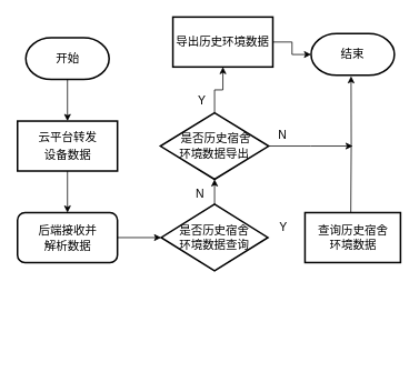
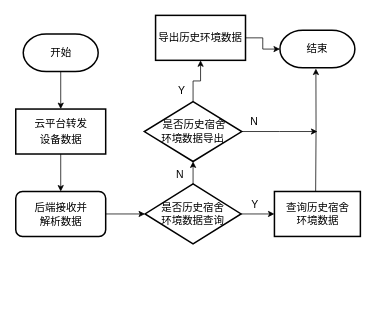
  <mxCell id="0" />
  <mxCell id="1" parent="0" />
  <mxCell id="2" value="&lt;font style=&quot;font-size: 14px;&quot;&gt;开始&lt;/font&gt;" style="strokeWidth=2;html=1;shape=mxgraph.flowchart.terminator;whiteSpace=wrap;" vertex="1" parent="1"><mxGeometry x="30.5" y="45" width="100" height="50" as="geometry" /></mxCell>
  <mxCell id="3" value="" style="edgeStyle=orthogonalEdgeStyle;rounded=0;orthogonalLoop=1;jettySize=auto;html=1;exitX=0.5;exitY=1;exitDx=0;exitDy=0;exitPerimeter=0;" edge="1" parent="1" target="5" source="2"><mxGeometry relative="1" as="geometry"><mxPoint x="80.5" y="85" as="sourcePoint" /></mxGeometry></mxCell>
  <mxCell id="4" value="" style="edgeStyle=orthogonalEdgeStyle;rounded=0;orthogonalLoop=1;jettySize=auto;html=1;" edge="1" parent="1" source="5" target="7"><mxGeometry relative="1" as="geometry" /></mxCell>
  <mxCell id="5" value="&lt;div style=&quot;line-height: 60%;&quot;&gt;&lt;p class=&quot;MsoNormal&quot;&gt;&lt;font style=&quot;font-size: 14px; line-height: 60%;&quot; face=&quot;Helvetica&quot;&gt;&lt;font&gt;云平台转发&lt;/font&gt;&lt;/font&gt;&lt;/p&gt;&lt;p class=&quot;MsoNormal&quot;&gt;&lt;font style=&quot;font-size: 14px; line-height: 60%;&quot; face=&quot;Helvetica&quot;&gt;&lt;font&gt;设备数据&lt;/font&gt;&lt;/font&gt;&lt;/p&gt;&lt;/div&gt;" style="whiteSpace=wrap;html=1;strokeWidth=2;" vertex="1" parent="1"><mxGeometry x="20.5" y="145" width="120" height="60" as="geometry" /></mxCell>
  <mxCell id="6" value="" style="edgeStyle=orthogonalEdgeStyle;rounded=0;orthogonalLoop=1;jettySize=auto;html=1;" edge="1" parent="1" source="7" target="10"><mxGeometry relative="1" as="geometry" /></mxCell>
  <mxCell id="7" value="&lt;div style=&quot;line-height: 50%;&quot;&gt;&lt;p class=&quot;MsoNormal&quot;&gt;&lt;font face=&quot;Helvetica&quot; style=&quot;font-size: 14px; line-height: 50%;&quot;&gt;后端接收并&lt;/font&gt;&lt;/p&gt;&lt;p class=&quot;MsoNormal&quot;&gt;&lt;font face=&quot;Helvetica&quot; style=&quot;font-size: 14px; line-height: 50%;&quot;&gt;解析数据&lt;/font&gt;&lt;/p&gt;&lt;/div&gt;" style="whiteSpace=wrap;html=1;strokeWidth=2;rounded=1;" vertex="1" parent="1"><mxGeometry x="20.5" y="255" width="120" height="60" as="geometry" /></mxCell>
  <mxCell id="8" value="" style="edgeStyle=orthogonalEdgeStyle;rounded=0;orthogonalLoop=1;jettySize=auto;html=1;" edge="1" parent="1" source="10" target="13"><mxGeometry relative="1" as="geometry" /></mxCell>
+ <mxCell id="9" value="" style="edgeStyle=orthogonalEdgeStyle;rounded=0;orthogonalLoop=1;jettySize=auto;html=1;" edge="1" parent="1" source="10" target="16"><mxGeometry relative="1" as="geometry" /></mxCell>
  <mxCell id="10" value="&lt;div style=&quot;line-height: 40%;&quot;&gt;&lt;p class=&quot;MsoNormal&quot;&gt;&lt;font style=&quot;font-size: 14px;&quot; face=&quot;Helvetica&quot;&gt;是否&lt;font style=&quot;&quot;&gt;历史宿舍&lt;/font&gt;&lt;/font&gt;&lt;/p&gt;&lt;p class=&quot;MsoNormal&quot;&gt;&lt;font face=&quot;Helvetica&quot;&gt;&lt;font style=&quot;font-size: 14px;&quot;&gt;环境数据查询&lt;/font&gt;&lt;/font&gt;&lt;/p&gt;&lt;/div&gt;" style="rhombus;whiteSpace=wrap;html=1;strokeWidth=2;" vertex="1" parent="1"><mxGeometry x="193" y="245" width="128.13" height="80" as="geometry" /></mxCell>
  <mxCell id="11" value="" style="edgeStyle=orthogonalEdgeStyle;rounded=0;orthogonalLoop=1;jettySize=auto;html=1;" edge="1" parent="1" source="13" target="15"><mxGeometry relative="1" as="geometry" /></mxCell>
  <mxCell id="12" style="edgeStyle=orthogonalEdgeStyle;rounded=0;orthogonalLoop=1;jettySize=auto;html=1;exitX=1;exitY=0.5;exitDx=0;exitDy=0;" edge="1" parent="1" source="13"><mxGeometry relative="1" as="geometry"><mxPoint x="423" y="175" as="targetPoint" /></mxGeometry></mxCell>
  <mxCell id="13" value="&lt;div style=&quot;line-height: 40%;&quot;&gt;&lt;p class=&quot;MsoNormal&quot;&gt;&lt;font style=&quot;font-size: 14px;&quot; face=&quot;Helvetica&quot;&gt;&amp;nbsp;&lt;font style=&quot;&quot;&gt;是否&lt;/font&gt;&lt;font style=&quot;&quot;&gt;历史宿舍&lt;/font&gt;&lt;/font&gt;&lt;/p&gt;&lt;p class=&quot;MsoNormal&quot;&gt;&lt;font face=&quot;Helvetica&quot;&gt;&lt;font style=&quot;font-size: 14px;&quot;&gt;环境数据导出&lt;/font&gt;&lt;/font&gt;&lt;/p&gt;&lt;/div&gt;" style="rhombus;whiteSpace=wrap;html=1;strokeWidth=2;" vertex="1" parent="1"><mxGeometry x="192.06" y="135" width="130" height="80" as="geometry" /></mxCell>
  <mxCell id="14" value="" style="edgeStyle=orthogonalEdgeStyle;rounded=0;orthogonalLoop=1;jettySize=auto;html=1;" edge="1" parent="1" source="15" target="18"><mxGeometry relative="1" as="geometry" /></mxCell>
  <mxCell id="15" value="&lt;p class=&quot;MsoNormal&quot;&gt;&lt;font face=&quot;Helvetica&quot; style=&quot;font-size: 14px;&quot;&gt;导出历史环境数据&lt;/font&gt;&lt;/p&gt;" style="whiteSpace=wrap;html=1;strokeWidth=2;" vertex="1" parent="1"><mxGeometry x="207.055" y="20" width="120" height="60" as="geometry" /></mxCell>
  <mxCell id="16" value="&lt;font style=&quot;font-size: 14px;&quot;&gt;查询历史宿舍&lt;/font&gt;&lt;div&gt;&lt;font style=&quot;font-size: 14px;&quot;&gt;环境数据&lt;/font&gt;&lt;/div&gt;" style="whiteSpace=wrap;html=1;strokeWidth=2;" vertex="1" parent="1"><mxGeometry x="365.66" y="255" width="114.68" height="60" as="geometry" /></mxCell>
  <mxCell id="17" style="edgeStyle=orthogonalEdgeStyle;rounded=0;orthogonalLoop=1;jettySize=auto;html=1;exitX=0.5;exitY=1;exitDx=0;exitDy=0;" edge="1" parent="1"><mxGeometry relative="1" as="geometry"><mxPoint x="60.49" y="425" as="sourcePoint" /><mxPoint x="60.49" y="425" as="targetPoint" /></mxGeometry></mxCell>
  <mxCell id="18" value="&lt;font style=&quot;font-size: 14px;&quot;&gt;结束&lt;/font&gt;" style="strokeWidth=2;html=1;shape=mxgraph.flowchart.terminator;whiteSpace=wrap;" vertex="1" parent="1"><mxGeometry x="373" y="40" width="100" height="50" as="geometry" /></mxCell>
  <mxCell id="19" style="edgeStyle=orthogonalEdgeStyle;rounded=0;orthogonalLoop=1;jettySize=auto;html=1;exitX=0.5;exitY=0;exitDx=0;exitDy=0;entryX=0.43;entryY=1.02;entryDx=0;entryDy=0;entryPerimeter=0;" edge="1" parent="1"><mxGeometry relative="1" as="geometry"><mxPoint x="420.66" y="255" as="sourcePoint" /><mxPoint x="421" y="91" as="targetPoint" /></mxGeometry></mxCell>
  <mxCell id="20" value="&lt;font style=&quot;font-size: 14px;&quot;&gt;Y&lt;/font&gt;" style="text;html=1;align=center;verticalAlign=middle;whiteSpace=wrap;rounded=0;" vertex="1" parent="1"><mxGeometry x="310" y="258" width="60" height="30" as="geometry" /></mxCell>
  <mxCell id="21" value="&lt;font style=&quot;font-size: 14px;&quot;&gt;N&lt;/font&gt;" style="text;html=1;align=center;verticalAlign=middle;whiteSpace=wrap;rounded=0;" vertex="1" parent="1"><mxGeometry x="210" y="218" width="60" height="30" as="geometry" /></mxCell>
  <mxCell id="22" value="&lt;font style=&quot;font-size: 14px;&quot;&gt;Y&lt;/font&gt;" style="text;html=1;align=center;verticalAlign=middle;whiteSpace=wrap;rounded=0;" vertex="1" parent="1"><mxGeometry x="212" y="106" width="60" height="30" as="geometry" /></mxCell>
  <mxCell id="23" value="&lt;font style=&quot;font-size: 14px;&quot;&gt;N&lt;/font&gt;" style="text;html=1;align=center;verticalAlign=middle;whiteSpace=wrap;rounded=0;" vertex="1" parent="1"><mxGeometry x="308.66" y="147" width="60" height="30" as="geometry" /></mxCell>
